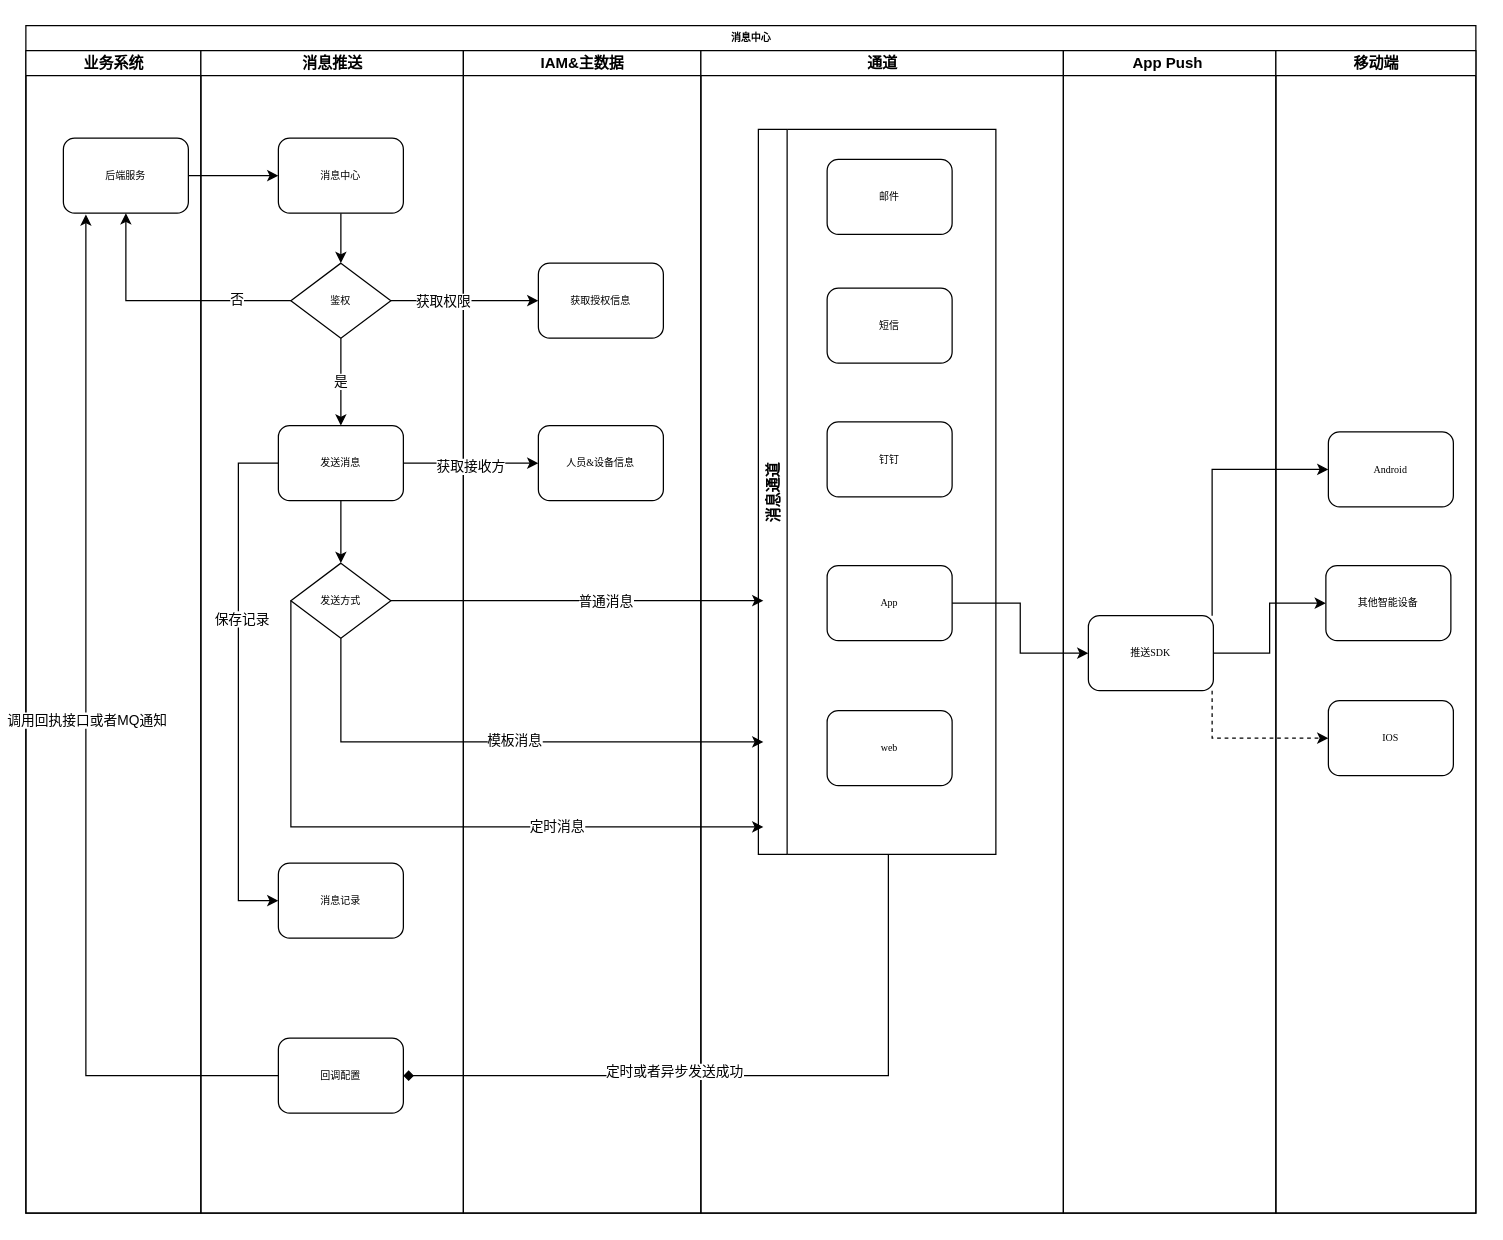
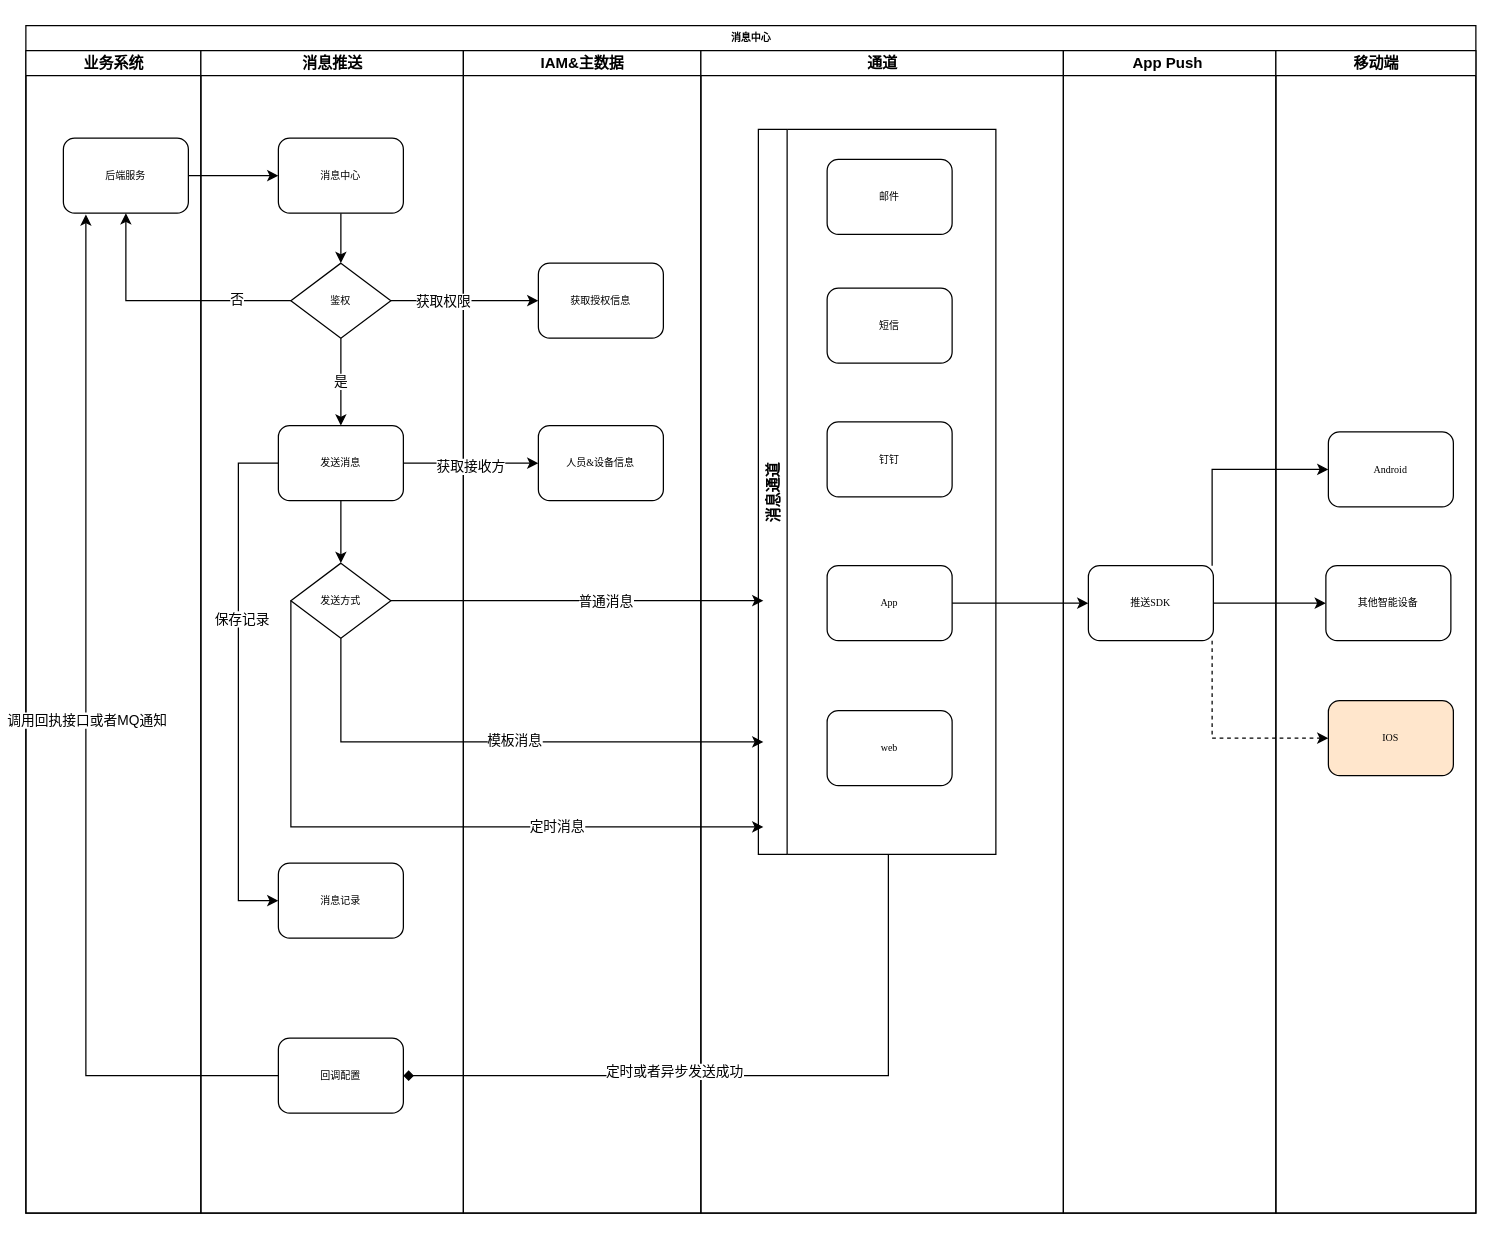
  <mxCell id="0" />
  <mxCell id="1" parent="0" />
  <mxCell id="2" value="消息中心" style="swimlane;html=1;childLayout=stackLayout;startSize=20;rounded=0;shadow=0;labelBackgroundColor=none;strokeWidth=1;fontFamily=Verdana;fontSize=8;align=center;" parent="1" vertex="1"><mxGeometry x="20" y="20" width="1160" height="950" as="geometry" /></mxCell>
  <mxCell id="3" value="业务系统" style="swimlane;html=1;startSize=20;" parent="2" vertex="1"><mxGeometry y="20" width="140" height="930" as="geometry" /></mxCell>
  <mxCell id="4" value="后端服务" style="rounded=1;whiteSpace=wrap;html=1;shadow=0;labelBackgroundColor=none;strokeWidth=1;fontFamily=Verdana;fontSize=8;align=center;" parent="3" vertex="1"><mxGeometry x="30" y="70" width="100" height="60" as="geometry" /></mxCell>
  <mxCell id="5" value="消息推送" style="swimlane;html=1;startSize=20;" parent="2" vertex="1"><mxGeometry x="140" y="20" width="210" height="930" as="geometry" /></mxCell>
  <mxCell id="6" style="edgeStyle=orthogonalEdgeStyle;rounded=0;orthogonalLoop=1;jettySize=auto;html=1;" edge="1" parent="5" source="7" target="9"><mxGeometry relative="1" as="geometry" /></mxCell>
  <mxCell id="7" value="消息中心" style="rounded=1;whiteSpace=wrap;html=1;shadow=0;labelBackgroundColor=none;strokeWidth=1;fontFamily=Verdana;fontSize=8;align=center;" parent="5" vertex="1"><mxGeometry x="62" y="70" width="100" height="60" as="geometry" /></mxCell>
  <mxCell id="8" value="是" style="edgeStyle=orthogonalEdgeStyle;rounded=0;orthogonalLoop=1;jettySize=auto;html=1;" edge="1" parent="5" source="9" target="13"><mxGeometry relative="1" as="geometry" /></mxCell>
  <mxCell id="9" value="鉴权" style="rhombus;whiteSpace=wrap;html=1;rounded=0;shadow=0;labelBackgroundColor=none;strokeWidth=1;fontFamily=Verdana;fontSize=8;align=center;" parent="5" vertex="1"><mxGeometry x="72" y="170" width="80" height="60" as="geometry" /></mxCell>
  <mxCell id="10" style="edgeStyle=orthogonalEdgeStyle;rounded=0;orthogonalLoop=1;jettySize=auto;html=1;" edge="1" parent="5" source="13" target="14"><mxGeometry relative="1" as="geometry" /></mxCell>
  <mxCell id="11" style="edgeStyle=orthogonalEdgeStyle;rounded=0;orthogonalLoop=1;jettySize=auto;html=1;entryX=0;entryY=0.5;entryDx=0;entryDy=0;" edge="1" parent="5" source="13" target="15"><mxGeometry relative="1" as="geometry"><Array as="points"><mxPoint x="30" y="330" /><mxPoint x="30" y="680" /></Array></mxGeometry></mxCell>
  <mxCell id="12" value="保存记录" style="edgeLabel;html=1;align=center;verticalAlign=middle;resizable=0;points=[];" vertex="1" connectable="0" parent="11"><mxGeometry x="-0.246" y="2" relative="1" as="geometry"><mxPoint as="offset" /></mxGeometry></mxCell>
  <mxCell id="13" value="发送消息" style="rounded=1;whiteSpace=wrap;html=1;shadow=0;labelBackgroundColor=none;strokeWidth=1;fontFamily=Verdana;fontSize=8;align=center;" vertex="1" parent="5"><mxGeometry x="62" y="300" width="100" height="60" as="geometry" /></mxCell>
  <mxCell id="14" value="发送方式" style="rhombus;whiteSpace=wrap;html=1;rounded=0;shadow=0;labelBackgroundColor=none;strokeWidth=1;fontFamily=Verdana;fontSize=8;align=center;" vertex="1" parent="5"><mxGeometry x="72" y="410" width="80" height="60" as="geometry" /></mxCell>
  <mxCell id="15" value="消息记录" style="rounded=1;whiteSpace=wrap;html=1;shadow=0;labelBackgroundColor=none;strokeWidth=1;fontFamily=Verdana;fontSize=8;align=center;" vertex="1" parent="5"><mxGeometry x="62" y="650" width="100" height="60" as="geometry" /></mxCell>
  <mxCell id="16" value="回调配置" style="rounded=1;whiteSpace=wrap;html=1;shadow=0;labelBackgroundColor=none;strokeWidth=1;fontFamily=Verdana;fontSize=8;align=center;" vertex="1" parent="5"><mxGeometry x="62" y="790" width="100" height="60" as="geometry" /></mxCell>
  <mxCell id="17" value="IAM&amp;amp;主数据" style="swimlane;html=1;startSize=20;" parent="2" vertex="1"><mxGeometry x="350" y="20" width="190" height="930" as="geometry" /></mxCell>
  <mxCell id="18" value="消息通道" style="swimlane;horizontal=0;" vertex="1" parent="17"><mxGeometry x="236" y="63" width="190" height="580" as="geometry"><mxRectangle x="30" y="110" width="30" height="70" as="alternateBounds" /></mxGeometry></mxCell>
  <mxCell id="19" value="邮件" style="rounded=1;whiteSpace=wrap;html=1;shadow=0;labelBackgroundColor=none;strokeWidth=1;fontFamily=Verdana;fontSize=8;align=center;" parent="18" vertex="1"><mxGeometry x="55" y="24" width="100" height="60" as="geometry" /></mxCell>
  <mxCell id="20" value="短信" style="rounded=1;whiteSpace=wrap;html=1;shadow=0;labelBackgroundColor=none;strokeWidth=1;fontFamily=Verdana;fontSize=8;align=center;" vertex="1" parent="18"><mxGeometry x="55" y="127" width="100" height="60" as="geometry" /></mxCell>
  <mxCell id="21" value="钉钉" style="rounded=1;whiteSpace=wrap;html=1;shadow=0;labelBackgroundColor=none;strokeWidth=1;fontFamily=Verdana;fontSize=8;align=center;" vertex="1" parent="18"><mxGeometry x="55" y="234" width="100" height="60" as="geometry" /></mxCell>
  <mxCell id="22" value="App" style="rounded=1;whiteSpace=wrap;html=1;shadow=0;labelBackgroundColor=none;strokeWidth=1;fontFamily=Verdana;fontSize=8;align=center;" vertex="1" parent="18"><mxGeometry x="55" y="349" width="100" height="60" as="geometry" /></mxCell>
  <mxCell id="23" value="web" style="rounded=1;whiteSpace=wrap;html=1;shadow=0;labelBackgroundColor=none;strokeWidth=1;fontFamily=Verdana;fontSize=8;align=center;" vertex="1" parent="18"><mxGeometry x="55" y="465" width="100" height="60" as="geometry" /></mxCell>
  <mxCell id="24" value="人员&amp;amp;设备信息" style="rounded=1;whiteSpace=wrap;html=1;shadow=0;labelBackgroundColor=none;strokeWidth=1;fontFamily=Verdana;fontSize=8;align=center;" vertex="1" parent="17"><mxGeometry x="60" y="300" width="100" height="60" as="geometry" /></mxCell>
  <mxCell id="25" value="获取授权信息" style="rounded=1;whiteSpace=wrap;html=1;shadow=0;labelBackgroundColor=none;strokeWidth=1;fontFamily=Verdana;fontSize=8;align=center;" vertex="1" parent="17"><mxGeometry x="60" y="170" width="100" height="60" as="geometry" /></mxCell>
  <mxCell id="26" value="通道" style="swimlane;html=1;startSize=20;" parent="2" vertex="1"><mxGeometry x="540" y="20" width="290" height="930" as="geometry" /></mxCell>
  <mxCell id="27" value="App Push&amp;nbsp;" style="swimlane;html=1;startSize=20;" parent="2" vertex="1"><mxGeometry x="830" y="20" width="170" height="930" as="geometry" /></mxCell>
  <mxCell id="28" value="Android" style="rounded=1;whiteSpace=wrap;html=1;shadow=0;labelBackgroundColor=none;strokeWidth=1;fontFamily=Verdana;fontSize=8;align=center;" vertex="1" parent="27"><mxGeometry x="212" y="305" width="100" height="60" as="geometry" /></mxCell>
- <mxCell id="29" value="IOS" style="rounded=1;whiteSpace=wrap;html=1;shadow=0;labelBackgroundColor=none;strokeWidth=1;fontFamily=Verdana;fontSize=8;align=center;" vertex="1" parent="27"><mxGeometry x="212" y="520" width="100" height="60" as="geometry" /></mxCell>
- <mxCell id="30" value="推送SDK" style="rounded=1;whiteSpace=wrap;html=1;shadow=0;labelBackgroundColor=none;strokeWidth=1;fontFamily=Verdana;fontSize=8;align=center;" vertex="1" parent="27"><mxGeometry x="20" y="452" width="100" height="60" as="geometry" /></mxCell>
+ <mxCell id="29" value="IOS" style="rounded=1;whiteSpace=wrap;html=1;shadow=0;labelBackgroundColor=none;strokeWidth=1;fontFamily=Verdana;fontSize=8;align=center;fillColor=#ffe6cc;" vertex="1" parent="27"><mxGeometry x="212" y="520" width="100" height="60" as="geometry" /></mxCell>
+ <mxCell id="30" value="推送SDK" style="rounded=1;whiteSpace=wrap;html=1;shadow=0;labelBackgroundColor=none;strokeWidth=1;fontFamily=Verdana;fontSize=8;align=center;" vertex="1" parent="27"><mxGeometry x="20" y="412" width="100" height="60" as="geometry" /></mxCell>
  <mxCell id="31" style="edgeStyle=orthogonalEdgeStyle;rounded=0;orthogonalLoop=1;jettySize=auto;html=1;entryX=0;entryY=0.5;entryDx=0;entryDy=0;" edge="1" parent="27" source="30" target="28"><mxGeometry relative="1" as="geometry"><mxPoint x="180" y="335" as="targetPoint" /><Array as="points"><mxPoint x="119" y="335" /></Array></mxGeometry></mxCell>
  <mxCell id="32" style="edgeStyle=orthogonalEdgeStyle;rounded=0;orthogonalLoop=1;jettySize=auto;html=1;entryX=0;entryY=0.5;entryDx=0;entryDy=0;dashed=1;" edge="1" parent="27" source="30" target="29"><mxGeometry relative="1" as="geometry"><mxPoint x="180" y="550" as="targetPoint" /><Array as="points"><mxPoint x="119" y="550" /></Array></mxGeometry></mxCell>
  <mxCell id="33" value="移动端" style="swimlane;html=1;startSize=20;" parent="2" vertex="1"><mxGeometry x="1000" y="20" width="160" height="930" as="geometry" /></mxCell>
  <mxCell id="34" value="其他智能设备" style="rounded=1;whiteSpace=wrap;html=1;shadow=0;labelBackgroundColor=none;strokeWidth=1;fontFamily=Verdana;fontSize=8;align=center;" vertex="1" parent="33"><mxGeometry x="40" y="412" width="100" height="60" as="geometry" /></mxCell>
  <mxCell id="35" style="edgeStyle=orthogonalEdgeStyle;rounded=0;orthogonalLoop=1;jettySize=auto;html=1;" edge="1" parent="2" source="22" target="30"><mxGeometry relative="1" as="geometry" /></mxCell>
  <mxCell id="36" style="edgeStyle=orthogonalEdgeStyle;rounded=0;orthogonalLoop=1;jettySize=auto;html=1;exitX=0.5;exitY=1;exitDx=0;exitDy=0;" edge="1" parent="2" source="14"><mxGeometry relative="1" as="geometry"><mxPoint x="590" y="573" as="targetPoint" /><Array as="points"><mxPoint x="252" y="573" /></Array></mxGeometry></mxCell>
  <mxCell id="37" value="模板消息" style="edgeLabel;html=1;align=center;verticalAlign=middle;resizable=0;points=[];" vertex="1" connectable="0" parent="36"><mxGeometry x="0.049" y="2" relative="1" as="geometry"><mxPoint as="offset" /></mxGeometry></mxCell>
  <mxCell id="38" style="edgeStyle=orthogonalEdgeStyle;rounded=0;orthogonalLoop=1;jettySize=auto;html=1;" edge="1" parent="2" source="14"><mxGeometry relative="1" as="geometry"><mxPoint x="590" y="641" as="targetPoint" /><Array as="points"><mxPoint x="212" y="460" /><mxPoint x="212" y="641" /></Array></mxGeometry></mxCell>
  <mxCell id="39" value="定时消息" style="edgeLabel;html=1;align=center;verticalAlign=middle;resizable=0;points=[];" vertex="1" connectable="0" parent="38"><mxGeometry x="0.407" y="1" relative="1" as="geometry"><mxPoint as="offset" /></mxGeometry></mxCell>
  <mxCell id="40" style="edgeStyle=orthogonalEdgeStyle;rounded=0;orthogonalLoop=1;jettySize=auto;html=1;entryX=0;entryY=0.5;entryDx=0;entryDy=0;" edge="1" parent="2" source="13" target="24"><mxGeometry relative="1" as="geometry" /></mxCell>
  <mxCell id="41" value="获取接收方" style="edgeLabel;html=1;align=center;verticalAlign=middle;resizable=0;points=[];" vertex="1" connectable="0" parent="40"><mxGeometry x="-0.022" y="-2" relative="1" as="geometry"><mxPoint as="offset" /></mxGeometry></mxCell>
  <mxCell id="42" style="edgeStyle=orthogonalEdgeStyle;rounded=0;orthogonalLoop=1;jettySize=auto;html=1;" edge="1" parent="2" source="14"><mxGeometry relative="1" as="geometry"><mxPoint x="590" y="460" as="targetPoint" /></mxGeometry></mxCell>
  <mxCell id="43" value="普通消息" style="edgeLabel;html=1;align=center;verticalAlign=middle;resizable=0;points=[];" vertex="1" connectable="0" parent="42"><mxGeometry x="0.15" relative="1" as="geometry"><mxPoint as="offset" /></mxGeometry></mxCell>
  <mxCell id="44" style="edgeStyle=orthogonalEdgeStyle;rounded=0;orthogonalLoop=1;jettySize=auto;html=1;exitX=1;exitY=0.5;exitDx=0;exitDy=0;" edge="1" parent="2" source="9"><mxGeometry relative="1" as="geometry"><mxPoint x="410" y="220" as="targetPoint" /></mxGeometry></mxCell>
  <mxCell id="45" value="获取权限" style="edgeLabel;html=1;align=center;verticalAlign=middle;resizable=0;points=[];" vertex="1" connectable="0" parent="44"><mxGeometry x="-0.3" relative="1" as="geometry"><mxPoint as="offset" /></mxGeometry></mxCell>
  <mxCell id="46" style="edgeStyle=orthogonalEdgeStyle;rounded=0;orthogonalLoop=1;jettySize=auto;html=1;entryX=0;entryY=0.5;entryDx=0;entryDy=0;" edge="1" parent="2" source="30" target="34"><mxGeometry relative="1" as="geometry" /></mxCell>
  <mxCell id="47" style="edgeStyle=orthogonalEdgeStyle;rounded=0;orthogonalLoop=1;jettySize=auto;html=1;entryX=0;entryY=0.5;entryDx=0;entryDy=0;" edge="1" parent="2" source="4" target="7"><mxGeometry relative="1" as="geometry" /></mxCell>
  <mxCell id="48" style="edgeStyle=orthogonalEdgeStyle;rounded=0;orthogonalLoop=1;jettySize=auto;html=1;entryX=0.5;entryY=1;entryDx=0;entryDy=0;" edge="1" parent="2" source="9" target="4"><mxGeometry relative="1" as="geometry"><mxPoint x="80" y="160" as="targetPoint" /></mxGeometry></mxCell>
  <mxCell id="49" value="否" style="edgeLabel;html=1;align=center;verticalAlign=middle;resizable=0;points=[];" vertex="1" connectable="0" parent="48"><mxGeometry x="-0.562" y="-2" relative="1" as="geometry"><mxPoint as="offset" /></mxGeometry></mxCell>
  <mxCell id="50" style="edgeStyle=orthogonalEdgeStyle;rounded=0;orthogonalLoop=1;jettySize=auto;html=1;entryX=1;entryY=0.5;entryDx=0;entryDy=0;endArrow=diamond;" edge="1" parent="2" source="18" target="16"><mxGeometry relative="1" as="geometry"><Array as="points"><mxPoint x="690" y="840" /></Array></mxGeometry></mxCell>
  <mxCell id="51" value="定时或者异步发送成功" style="edgeLabel;html=1;align=center;verticalAlign=middle;resizable=0;points=[];" vertex="1" connectable="0" parent="50"><mxGeometry x="0.235" y="-4" relative="1" as="geometry"><mxPoint as="offset" /></mxGeometry></mxCell>
  <mxCell id="52" style="edgeStyle=orthogonalEdgeStyle;rounded=0;orthogonalLoop=1;jettySize=auto;html=1;entryX=0.18;entryY=1.017;entryDx=0;entryDy=0;entryPerimeter=0;" edge="1" parent="2" source="16" target="4"><mxGeometry relative="1" as="geometry"><mxPoint x="50" y="170" as="targetPoint" /></mxGeometry></mxCell>
  <mxCell id="53" value="调用回执接口或者MQ通知" style="edgeLabel;html=1;align=center;verticalAlign=middle;resizable=0;points=[];" vertex="1" connectable="0" parent="52"><mxGeometry x="0.042" relative="1" as="geometry"><mxPoint as="offset" /></mxGeometry></mxCell>
